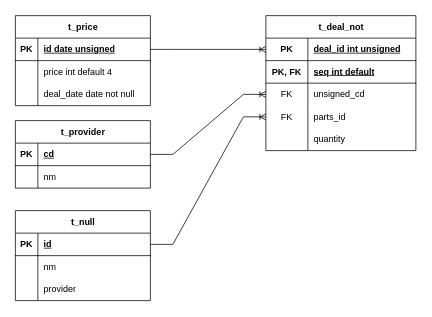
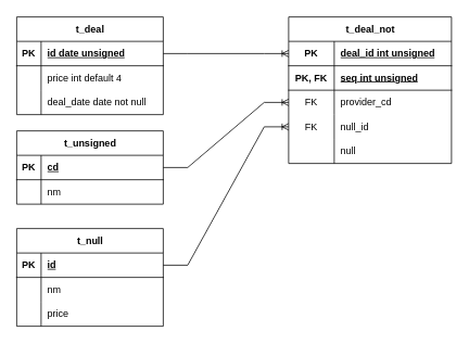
  <mxCell id="0" />
  <mxCell id="1" parent="0" />
- <mxCell id="2" value="t_price" style="shape=table;startSize=30;container=1;collapsible=1;childLayout=tableLayout;fixedRows=1;rowLines=0;fontStyle=1;align=center;resizeLast=1;html=1;" parent="1" vertex="1"><mxGeometry x="20" y="20" width="180" height="120" as="geometry" /></mxCell>
+ <mxCell id="2" value="t_deal" style="shape=table;startSize=30;container=1;collapsible=1;childLayout=tableLayout;fixedRows=1;rowLines=0;fontStyle=1;align=center;resizeLast=1;html=1;" parent="1" vertex="1"><mxGeometry x="20" y="20" width="180" height="120" as="geometry" /></mxCell>
  <mxCell id="3" value="" style="shape=tableRow;horizontal=0;startSize=0;swimlaneHead=0;swimlaneBody=0;fillColor=none;collapsible=0;dropTarget=0;points=[[0,0.5],[1,0.5]];portConstraint=eastwest;top=0;left=0;right=0;bottom=1;" parent="2" vertex="1"><mxGeometry y="30" width="180" height="30" as="geometry" /></mxCell>
  <mxCell id="4" value="PK" style="shape=partialRectangle;connectable=0;fillColor=none;top=0;left=0;bottom=0;right=0;fontStyle=1;overflow=hidden;whiteSpace=wrap;html=1;" parent="3" vertex="1"><mxGeometry width="30" height="30" as="geometry"><mxRectangle width="30" height="30" as="alternateBounds" /></mxGeometry></mxCell>
  <mxCell id="5" value="id date unsigned" style="shape=partialRectangle;connectable=0;fillColor=none;top=0;left=0;bottom=0;right=0;align=left;spacingLeft=6;fontStyle=5;overflow=hidden;whiteSpace=wrap;html=1;" parent="3" vertex="1"><mxGeometry x="30" width="150" height="30" as="geometry"><mxRectangle width="150" height="30" as="alternateBounds" /></mxGeometry></mxCell>
  <mxCell id="6" value="" style="shape=tableRow;horizontal=0;startSize=0;swimlaneHead=0;swimlaneBody=0;fillColor=none;collapsible=0;dropTarget=0;points=[[0,0.5],[1,0.5]];portConstraint=eastwest;top=0;left=0;right=0;bottom=0;" parent="2" vertex="1"><mxGeometry y="60" width="180" height="30" as="geometry" /></mxCell>
  <mxCell id="7" value="" style="shape=partialRectangle;connectable=0;fillColor=none;top=0;left=0;bottom=0;right=0;editable=1;overflow=hidden;whiteSpace=wrap;html=1;" parent="6" vertex="1"><mxGeometry width="30" height="30" as="geometry"><mxRectangle width="30" height="30" as="alternateBounds" /></mxGeometry></mxCell>
  <mxCell id="8" value="price int default 4" style="shape=partialRectangle;connectable=0;fillColor=none;top=0;left=0;bottom=0;right=0;align=left;spacingLeft=6;overflow=hidden;whiteSpace=wrap;html=1;" parent="6" vertex="1"><mxGeometry x="30" width="150" height="30" as="geometry"><mxRectangle width="150" height="30" as="alternateBounds" /></mxGeometry></mxCell>
  <mxCell id="9" value="" style="shape=tableRow;horizontal=0;startSize=0;swimlaneHead=0;swimlaneBody=0;fillColor=none;collapsible=0;dropTarget=0;points=[[0,0.5],[1,0.5]];portConstraint=eastwest;top=0;left=0;right=0;bottom=0;" parent="2" vertex="1"><mxGeometry y="90" width="180" height="30" as="geometry" /></mxCell>
  <mxCell id="10" value="" style="shape=partialRectangle;connectable=0;fillColor=none;top=0;left=0;bottom=0;right=0;editable=1;overflow=hidden;whiteSpace=wrap;html=1;" parent="9" vertex="1"><mxGeometry width="30" height="30" as="geometry"><mxRectangle width="30" height="30" as="alternateBounds" /></mxGeometry></mxCell>
  <mxCell id="11" value="deal_date date not null" style="shape=partialRectangle;connectable=0;fillColor=none;top=0;left=0;bottom=0;right=0;align=left;spacingLeft=6;overflow=hidden;whiteSpace=wrap;html=1;" parent="9" vertex="1"><mxGeometry x="30" width="150" height="30" as="geometry"><mxRectangle width="150" height="30" as="alternateBounds" /></mxGeometry></mxCell>
  <mxCell id="12" value="t_deal_not" style="shape=table;startSize=30;container=1;collapsible=1;childLayout=tableLayout;fixedRows=1;rowLines=0;fontStyle=1;align=center;resizeLast=1;html=1;" parent="1" vertex="1"><mxGeometry x="354" y="20" width="200" height="180" as="geometry" /></mxCell>
  <mxCell id="13" value="" style="shape=tableRow;horizontal=0;startSize=0;swimlaneHead=0;swimlaneBody=0;fillColor=none;collapsible=0;dropTarget=0;points=[[0,0.5],[1,0.5]];portConstraint=eastwest;top=0;left=0;right=0;bottom=1;" parent="12" vertex="1"><mxGeometry y="30" width="200" height="30" as="geometry" /></mxCell>
  <mxCell id="14" value="PK" style="shape=partialRectangle;connectable=0;fillColor=none;top=0;left=0;bottom=0;right=0;fontStyle=1;overflow=hidden;whiteSpace=wrap;html=1;" parent="13" vertex="1"><mxGeometry width="56" height="30" as="geometry"><mxRectangle width="56" height="30" as="alternateBounds" /></mxGeometry></mxCell>
  <mxCell id="15" value="deal_id int unsigned" style="shape=partialRectangle;connectable=0;fillColor=none;top=0;left=0;bottom=0;right=0;align=left;spacingLeft=6;fontStyle=5;overflow=hidden;whiteSpace=wrap;html=1;" parent="13" vertex="1"><mxGeometry x="56" width="144" height="30" as="geometry"><mxRectangle width="144" height="30" as="alternateBounds" /></mxGeometry></mxCell>
  <mxCell id="16" value="" style="shape=tableRow;horizontal=0;startSize=0;swimlaneHead=0;swimlaneBody=0;fillColor=none;collapsible=0;dropTarget=0;points=[[0,0.5],[1,0.5]];portConstraint=eastwest;top=0;left=0;right=0;bottom=1;" parent="12" vertex="1"><mxGeometry y="60" width="200" height="30" as="geometry" /></mxCell>
  <mxCell id="17" value="PK, FK" style="shape=partialRectangle;connectable=0;fillColor=none;top=0;left=0;bottom=0;right=0;fontStyle=1;overflow=hidden;whiteSpace=wrap;html=1;" parent="16" vertex="1"><mxGeometry width="56" height="30" as="geometry"><mxRectangle width="56" height="30" as="alternateBounds" /></mxGeometry></mxCell>
- <mxCell id="18" value="seq int default" style="shape=partialRectangle;connectable=0;fillColor=none;top=0;left=0;bottom=0;right=0;align=left;spacingLeft=6;fontStyle=5;overflow=hidden;whiteSpace=wrap;html=1;" parent="16" vertex="1"><mxGeometry x="56" width="144" height="30" as="geometry"><mxRectangle width="144" height="30" as="alternateBounds" /></mxGeometry></mxCell>
+ <mxCell id="18" value="seq int unsigned" style="shape=partialRectangle;connectable=0;fillColor=none;top=0;left=0;bottom=0;right=0;align=left;spacingLeft=6;fontStyle=5;overflow=hidden;whiteSpace=wrap;html=1;" parent="16" vertex="1"><mxGeometry x="56" width="144" height="30" as="geometry"><mxRectangle width="144" height="30" as="alternateBounds" /></mxGeometry></mxCell>
  <mxCell id="19" value="" style="shape=tableRow;horizontal=0;startSize=0;swimlaneHead=0;swimlaneBody=0;fillColor=none;collapsible=0;dropTarget=0;points=[[0,0.5],[1,0.5]];portConstraint=eastwest;top=0;left=0;right=0;bottom=0;" parent="12" vertex="1"><mxGeometry y="90" width="200" height="30" as="geometry" /></mxCell>
  <mxCell id="20" value="FK" style="shape=partialRectangle;connectable=0;fillColor=none;top=0;left=0;bottom=0;right=0;editable=1;overflow=hidden;whiteSpace=wrap;html=1;" parent="19" vertex="1"><mxGeometry width="56" height="30" as="geometry"><mxRectangle width="56" height="30" as="alternateBounds" /></mxGeometry></mxCell>
- <mxCell id="21" value="unsigned_cd" style="shape=partialRectangle;connectable=0;fillColor=none;top=0;left=0;bottom=0;right=0;align=left;spacingLeft=6;overflow=hidden;whiteSpace=wrap;html=1;" parent="19" vertex="1"><mxGeometry x="56" width="144" height="30" as="geometry"><mxRectangle width="144" height="30" as="alternateBounds" /></mxGeometry></mxCell>
+ <mxCell id="21" value="provider_cd" style="shape=partialRectangle;connectable=0;fillColor=none;top=0;left=0;bottom=0;right=0;align=left;spacingLeft=6;overflow=hidden;whiteSpace=wrap;html=1;" parent="19" vertex="1"><mxGeometry x="56" width="144" height="30" as="geometry"><mxRectangle width="144" height="30" as="alternateBounds" /></mxGeometry></mxCell>
  <mxCell id="22" value="" style="shape=tableRow;horizontal=0;startSize=0;swimlaneHead=0;swimlaneBody=0;fillColor=none;collapsible=0;dropTarget=0;points=[[0,0.5],[1,0.5]];portConstraint=eastwest;top=0;left=0;right=0;bottom=0;" parent="12" vertex="1"><mxGeometry y="120" width="200" height="30" as="geometry" /></mxCell>
  <mxCell id="23" value="FK" style="shape=partialRectangle;connectable=0;fillColor=none;top=0;left=0;bottom=0;right=0;editable=1;overflow=hidden;whiteSpace=wrap;html=1;" parent="22" vertex="1"><mxGeometry width="56" height="30" as="geometry"><mxRectangle width="56" height="30" as="alternateBounds" /></mxGeometry></mxCell>
- <mxCell id="24" value="parts_id" style="shape=partialRectangle;connectable=0;fillColor=none;top=0;left=0;bottom=0;right=0;align=left;spacingLeft=6;overflow=hidden;whiteSpace=wrap;html=1;" parent="22" vertex="1"><mxGeometry x="56" width="144" height="30" as="geometry"><mxRectangle width="144" height="30" as="alternateBounds" /></mxGeometry></mxCell>
+ <mxCell id="24" value="null_id" style="shape=partialRectangle;connectable=0;fillColor=none;top=0;left=0;bottom=0;right=0;align=left;spacingLeft=6;overflow=hidden;whiteSpace=wrap;html=1;" parent="22" vertex="1"><mxGeometry x="56" width="144" height="30" as="geometry"><mxRectangle width="144" height="30" as="alternateBounds" /></mxGeometry></mxCell>
  <mxCell id="25" value="" style="shape=tableRow;horizontal=0;startSize=0;swimlaneHead=0;swimlaneBody=0;fillColor=none;collapsible=0;dropTarget=0;points=[[0,0.5],[1,0.5]];portConstraint=eastwest;top=0;left=0;right=0;bottom=0;" parent="12" vertex="1"><mxGeometry y="150" width="200" height="30" as="geometry" /></mxCell>
  <mxCell id="26" value="" style="shape=partialRectangle;connectable=0;fillColor=none;top=0;left=0;bottom=0;right=0;editable=1;overflow=hidden;whiteSpace=wrap;html=1;" parent="25" vertex="1"><mxGeometry width="56" height="30" as="geometry"><mxRectangle width="56" height="30" as="alternateBounds" /></mxGeometry></mxCell>
- <mxCell id="27" value="quantity" style="shape=partialRectangle;connectable=0;fillColor=none;top=0;left=0;bottom=0;right=0;align=left;spacingLeft=6;overflow=hidden;whiteSpace=wrap;html=1;" parent="25" vertex="1"><mxGeometry x="56" width="144" height="30" as="geometry"><mxRectangle width="144" height="30" as="alternateBounds" /></mxGeometry></mxCell>
+ <mxCell id="27" value="null" style="shape=partialRectangle;connectable=0;fillColor=none;top=0;left=0;bottom=0;right=0;align=left;spacingLeft=6;overflow=hidden;whiteSpace=wrap;html=1;" parent="25" vertex="1"><mxGeometry x="56" width="144" height="30" as="geometry"><mxRectangle width="144" height="30" as="alternateBounds" /></mxGeometry></mxCell>
  <mxCell id="28" value="t_null" style="shape=table;startSize=30;container=1;collapsible=1;childLayout=tableLayout;fixedRows=1;rowLines=0;fontStyle=1;align=center;resizeLast=1;html=1;" parent="1" vertex="1"><mxGeometry x="20" y="280" width="180" height="120" as="geometry" /></mxCell>
  <mxCell id="29" value="" style="shape=tableRow;horizontal=0;startSize=0;swimlaneHead=0;swimlaneBody=0;fillColor=none;collapsible=0;dropTarget=0;points=[[0,0.5],[1,0.5]];portConstraint=eastwest;top=0;left=0;right=0;bottom=1;" parent="28" vertex="1"><mxGeometry y="30" width="180" height="30" as="geometry" /></mxCell>
  <mxCell id="30" value="PK" style="shape=partialRectangle;connectable=0;fillColor=none;top=0;left=0;bottom=0;right=0;fontStyle=1;overflow=hidden;whiteSpace=wrap;html=1;" parent="29" vertex="1"><mxGeometry width="30" height="30" as="geometry"><mxRectangle width="30" height="30" as="alternateBounds" /></mxGeometry></mxCell>
  <mxCell id="31" value="id" style="shape=partialRectangle;connectable=0;fillColor=none;top=0;left=0;bottom=0;right=0;align=left;spacingLeft=6;fontStyle=5;overflow=hidden;whiteSpace=wrap;html=1;" parent="29" vertex="1"><mxGeometry x="30" width="150" height="30" as="geometry"><mxRectangle width="150" height="30" as="alternateBounds" /></mxGeometry></mxCell>
  <mxCell id="32" value="" style="shape=tableRow;horizontal=0;startSize=0;swimlaneHead=0;swimlaneBody=0;fillColor=none;collapsible=0;dropTarget=0;points=[[0,0.5],[1,0.5]];portConstraint=eastwest;top=0;left=0;right=0;bottom=0;" parent="28" vertex="1"><mxGeometry y="60" width="180" height="30" as="geometry" /></mxCell>
  <mxCell id="33" value="" style="shape=partialRectangle;connectable=0;fillColor=none;top=0;left=0;bottom=0;right=0;editable=1;overflow=hidden;whiteSpace=wrap;html=1;" parent="32" vertex="1"><mxGeometry width="30" height="30" as="geometry"><mxRectangle width="30" height="30" as="alternateBounds" /></mxGeometry></mxCell>
  <mxCell id="34" value="nm" style="shape=partialRectangle;connectable=0;fillColor=none;top=0;left=0;bottom=0;right=0;align=left;spacingLeft=6;overflow=hidden;whiteSpace=wrap;html=1;" parent="32" vertex="1"><mxGeometry x="30" width="150" height="30" as="geometry"><mxRectangle width="150" height="30" as="alternateBounds" /></mxGeometry></mxCell>
  <mxCell id="35" value="" style="shape=tableRow;horizontal=0;startSize=0;swimlaneHead=0;swimlaneBody=0;fillColor=none;collapsible=0;dropTarget=0;points=[[0,0.5],[1,0.5]];portConstraint=eastwest;top=0;left=0;right=0;bottom=0;" parent="28" vertex="1"><mxGeometry y="90" width="180" height="30" as="geometry" /></mxCell>
  <mxCell id="36" value="" style="shape=partialRectangle;connectable=0;fillColor=none;top=0;left=0;bottom=0;right=0;editable=1;overflow=hidden;whiteSpace=wrap;html=1;" parent="35" vertex="1"><mxGeometry width="30" height="30" as="geometry"><mxRectangle width="30" height="30" as="alternateBounds" /></mxGeometry></mxCell>
- <mxCell id="37" value="provider" style="shape=partialRectangle;connectable=0;fillColor=none;top=0;left=0;bottom=0;right=0;align=left;spacingLeft=6;overflow=hidden;whiteSpace=wrap;html=1;" parent="35" vertex="1"><mxGeometry x="30" width="150" height="30" as="geometry"><mxRectangle width="150" height="30" as="alternateBounds" /></mxGeometry></mxCell>
+ <mxCell id="37" value="price" style="shape=partialRectangle;connectable=0;fillColor=none;top=0;left=0;bottom=0;right=0;align=left;spacingLeft=6;overflow=hidden;whiteSpace=wrap;html=1;" parent="35" vertex="1"><mxGeometry x="30" width="150" height="30" as="geometry"><mxRectangle width="150" height="30" as="alternateBounds" /></mxGeometry></mxCell>
  <mxCell id="38" value="" style="edgeStyle=entityRelationEdgeStyle;fontSize=12;html=1;endArrow=ERoneToMany;rounded=0;exitX=1;exitY=0.5;exitDx=0;exitDy=0;entryX=0;entryY=0.5;entryDx=0;entryDy=0;" parent="1" source="3" target="13" edge="1"><mxGeometry width="100" height="100" relative="1" as="geometry"><mxPoint x="330" y="400" as="sourcePoint" /><mxPoint x="430" y="300" as="targetPoint" /></mxGeometry></mxCell>
- <mxCell id="39" value="t_provider" style="shape=table;startSize=30;container=1;collapsible=1;childLayout=tableLayout;fixedRows=1;rowLines=0;fontStyle=1;align=center;resizeLast=1;html=1;" parent="1" vertex="1"><mxGeometry x="20" y="160" width="180" height="90" as="geometry" /></mxCell>
+ <mxCell id="39" value="t_unsigned" style="shape=table;startSize=30;container=1;collapsible=1;childLayout=tableLayout;fixedRows=1;rowLines=0;fontStyle=1;align=center;resizeLast=1;html=1;" parent="1" vertex="1"><mxGeometry x="20" y="160" width="180" height="90" as="geometry" /></mxCell>
  <mxCell id="40" value="" style="shape=tableRow;horizontal=0;startSize=0;swimlaneHead=0;swimlaneBody=0;fillColor=none;collapsible=0;dropTarget=0;points=[[0,0.5],[1,0.5]];portConstraint=eastwest;top=0;left=0;right=0;bottom=1;" parent="39" vertex="1"><mxGeometry y="30" width="180" height="30" as="geometry" /></mxCell>
  <mxCell id="41" value="PK" style="shape=partialRectangle;connectable=0;fillColor=none;top=0;left=0;bottom=0;right=0;fontStyle=1;overflow=hidden;whiteSpace=wrap;html=1;" parent="40" vertex="1"><mxGeometry width="30" height="30" as="geometry"><mxRectangle width="30" height="30" as="alternateBounds" /></mxGeometry></mxCell>
  <mxCell id="42" value="cd" style="shape=partialRectangle;connectable=0;fillColor=none;top=0;left=0;bottom=0;right=0;align=left;spacingLeft=6;fontStyle=5;overflow=hidden;whiteSpace=wrap;html=1;" parent="40" vertex="1"><mxGeometry x="30" width="150" height="30" as="geometry"><mxRectangle width="150" height="30" as="alternateBounds" /></mxGeometry></mxCell>
  <mxCell id="43" value="" style="shape=tableRow;horizontal=0;startSize=0;swimlaneHead=0;swimlaneBody=0;fillColor=none;collapsible=0;dropTarget=0;points=[[0,0.5],[1,0.5]];portConstraint=eastwest;top=0;left=0;right=0;bottom=0;" parent="39" vertex="1"><mxGeometry y="60" width="180" height="30" as="geometry" /></mxCell>
  <mxCell id="44" value="" style="shape=partialRectangle;connectable=0;fillColor=none;top=0;left=0;bottom=0;right=0;editable=1;overflow=hidden;whiteSpace=wrap;html=1;" parent="43" vertex="1"><mxGeometry width="30" height="30" as="geometry"><mxRectangle width="30" height="30" as="alternateBounds" /></mxGeometry></mxCell>
  <mxCell id="45" value="nm" style="shape=partialRectangle;connectable=0;fillColor=none;top=0;left=0;bottom=0;right=0;align=left;spacingLeft=6;overflow=hidden;whiteSpace=wrap;html=1;" parent="43" vertex="1"><mxGeometry x="30" width="150" height="30" as="geometry"><mxRectangle width="150" height="30" as="alternateBounds" /></mxGeometry></mxCell>
  <mxCell id="46" value="" style="edgeStyle=entityRelationEdgeStyle;fontSize=12;html=1;endArrow=ERoneToMany;rounded=0;exitX=1;exitY=0.5;exitDx=0;exitDy=0;entryX=0;entryY=0.5;entryDx=0;entryDy=0;" parent="1" source="29" target="22" edge="1"><mxGeometry width="100" height="100" relative="1" as="geometry"><mxPoint x="330" y="400" as="sourcePoint" /><mxPoint x="350" y="150" as="targetPoint" /></mxGeometry></mxCell>
  <mxCell id="47" value="" style="edgeStyle=entityRelationEdgeStyle;fontSize=12;html=1;endArrow=ERoneToMany;rounded=0;entryX=0;entryY=0.5;entryDx=0;entryDy=0;exitX=1;exitY=0.5;exitDx=0;exitDy=0;" parent="1" source="40" target="19" edge="1"><mxGeometry width="100" height="100" relative="1" as="geometry"><mxPoint x="350" y="260" as="sourcePoint" /><mxPoint x="430" y="300" as="targetPoint" /></mxGeometry></mxCell>
